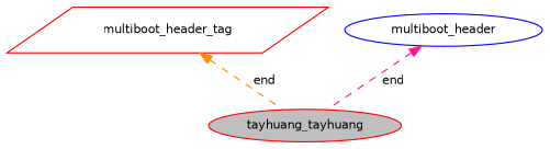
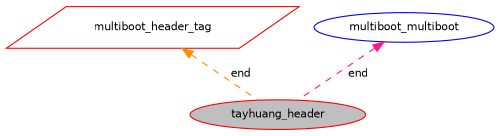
  digraph {
    node [color=red fillcolor=white fontname=Helvetica fontsize=10 shape=ellipse style=filled]
    edge [dir=back fontname=Helvetica fontsize=10 labelfontname=Helvetica labelfontsize=10 style=dashed]
-   n1 [fillcolor=grey75 fontcolor=black height=0.2 label=tayhuang_tayhuang width=0.4]
+   n1 [fillcolor=grey75 fontcolor=black height=0.2 label=tayhuang_header width=0.4]
    n2 [height=0.2 label=multiboot_header_tag shape=parallelogram width=0.4]
-   n3 [color=blue height=0.2 label=multiboot_header width=0.4]
+   n3 [color=blue height=0.2 label=multiboot_multiboot width=0.4]
    n2 -> n1 [color=darkorange label=" end"]
    n3 -> n1 [color=deeppink label=" end"]
  }
